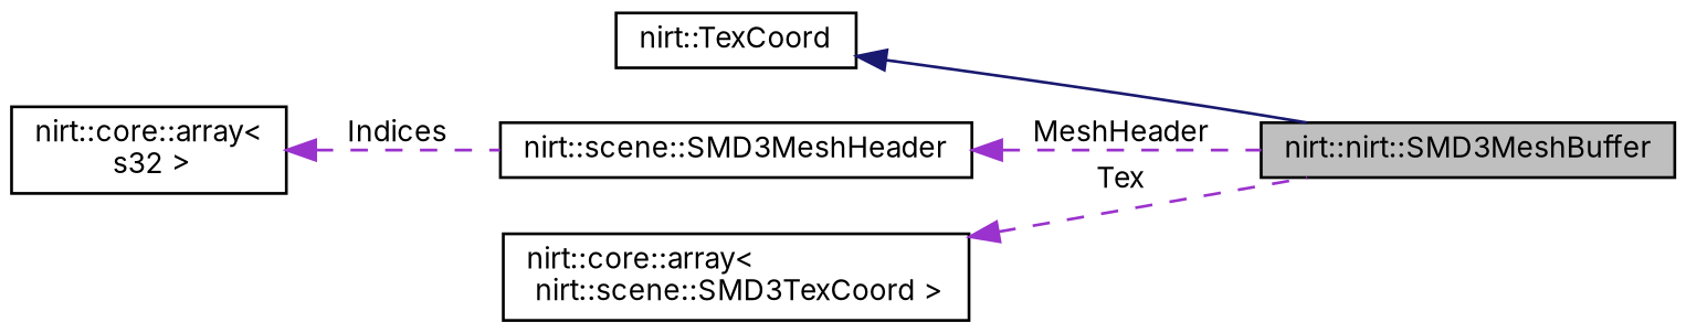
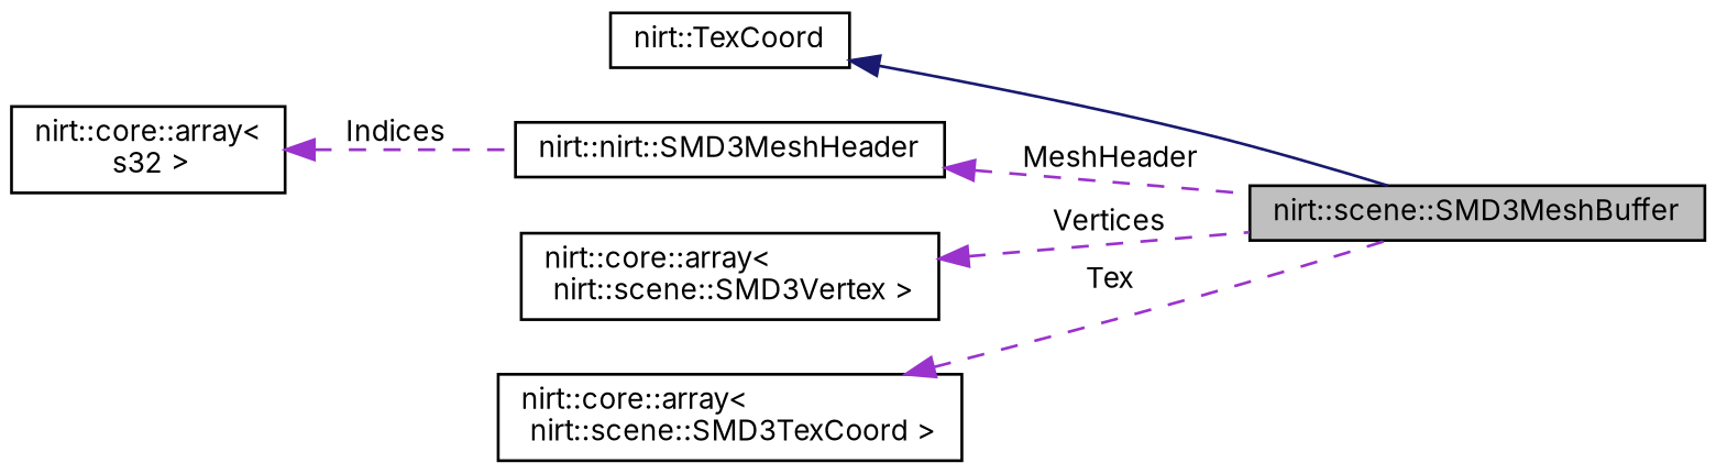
  digraph {
    fontname=Inter
    rankdir=LR
    node [color=black fillcolor=white fontname=Inter fontsize=10 shape=record style=filled]
    edge [color=darkorchid3 dir=back fontname=Inter fontsize=10 labelfontname=Helvetica labelfontsize=10 style=dashed]
-   n1 [fillcolor=grey75 fontcolor=black height=0.2 label="nirt::nirt::SMD3MeshBuffer" width=0.4]
+   n1 [fillcolor=grey75 fontcolor=black height=0.2 label="nirt::scene::SMD3MeshBuffer" width=0.4]
    n2 [height=0.2 label="nirt::TexCoord" width=0.4]
-   n3 [height=0.2 label="nirt::scene::SMD3MeshHeader" width=0.4]
+   n3 [height=0.2 label="nirt::nirt::SMD3MeshHeader" width=0.4]
    n4 [height=0.2 label="nirt::core::array\<\l s32 \>" width=0.4]
+   n5 [height=0.2 label="nirt::core::array\<\l nirt::scene::SMD3Vertex \>" width=0.4]
    n6 [height=0.2 label="nirt::core::array\<\l nirt::scene::SMD3TexCoord \>" width=0.4]
    n2 -> n1 [color=midnightblue style=solid]
    n3 -> n1 [label=" MeshHeader"]
    n4 -> n3 [label=" Indices"]
+   n5 -> n1 [label=" Vertices"]
    n6 -> n1 [label=" Tex"]
  }
